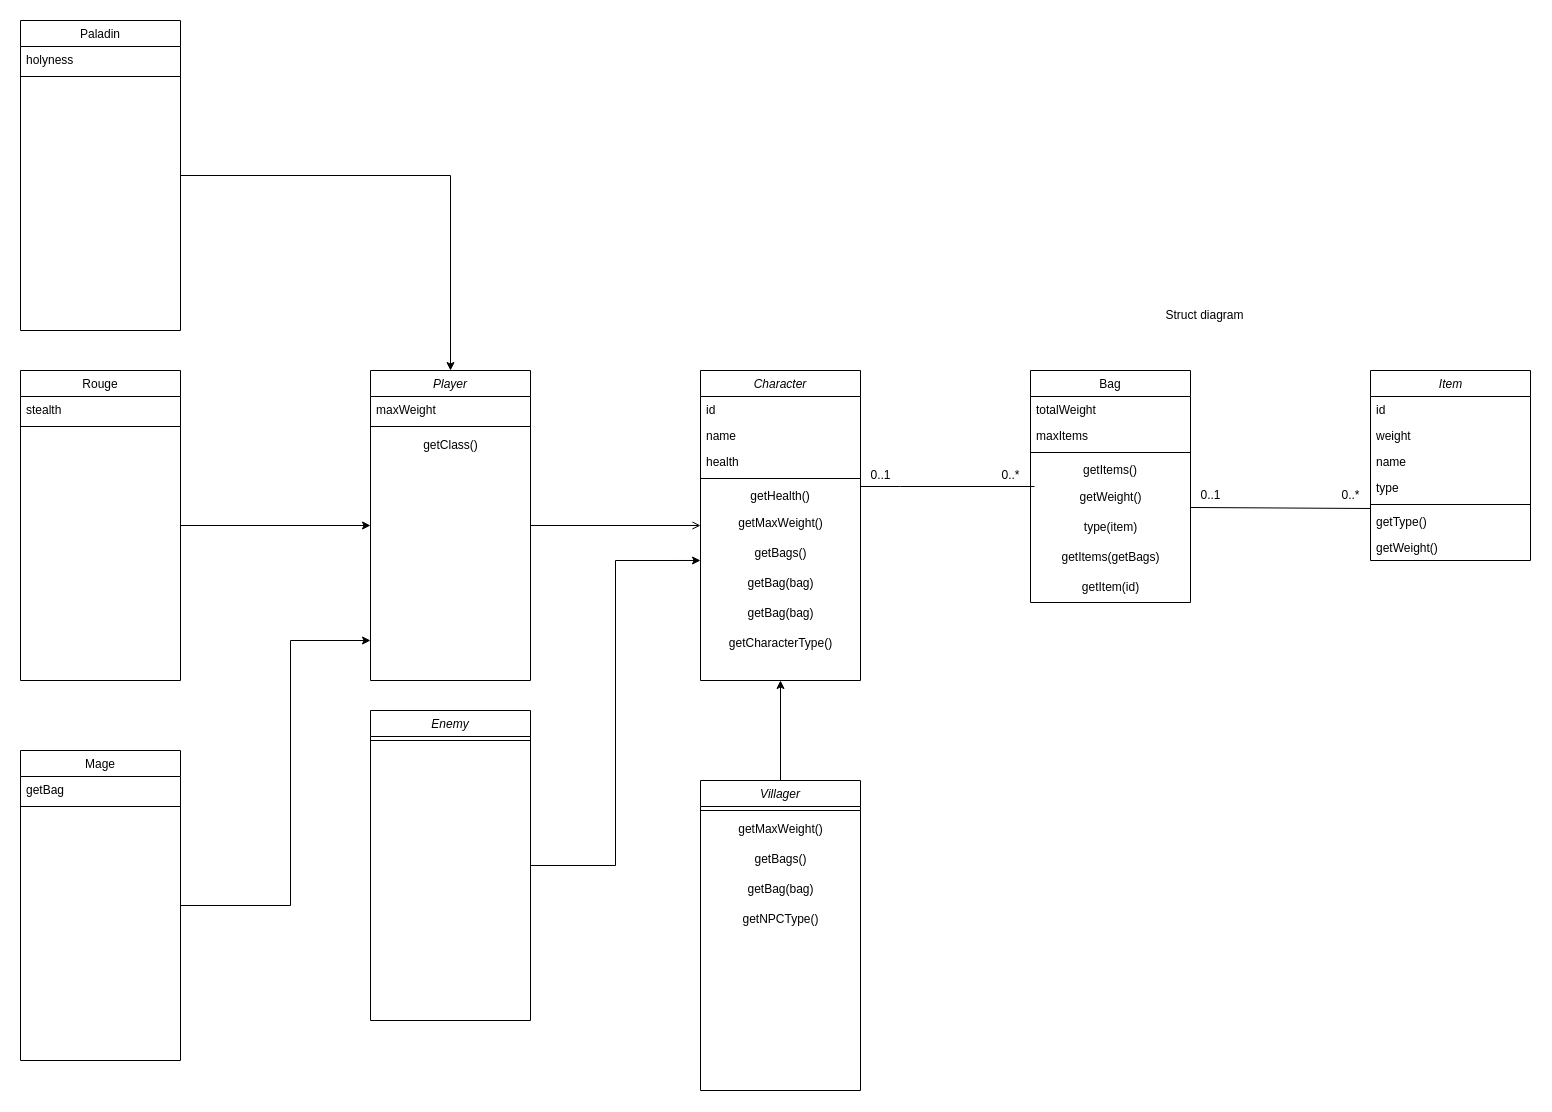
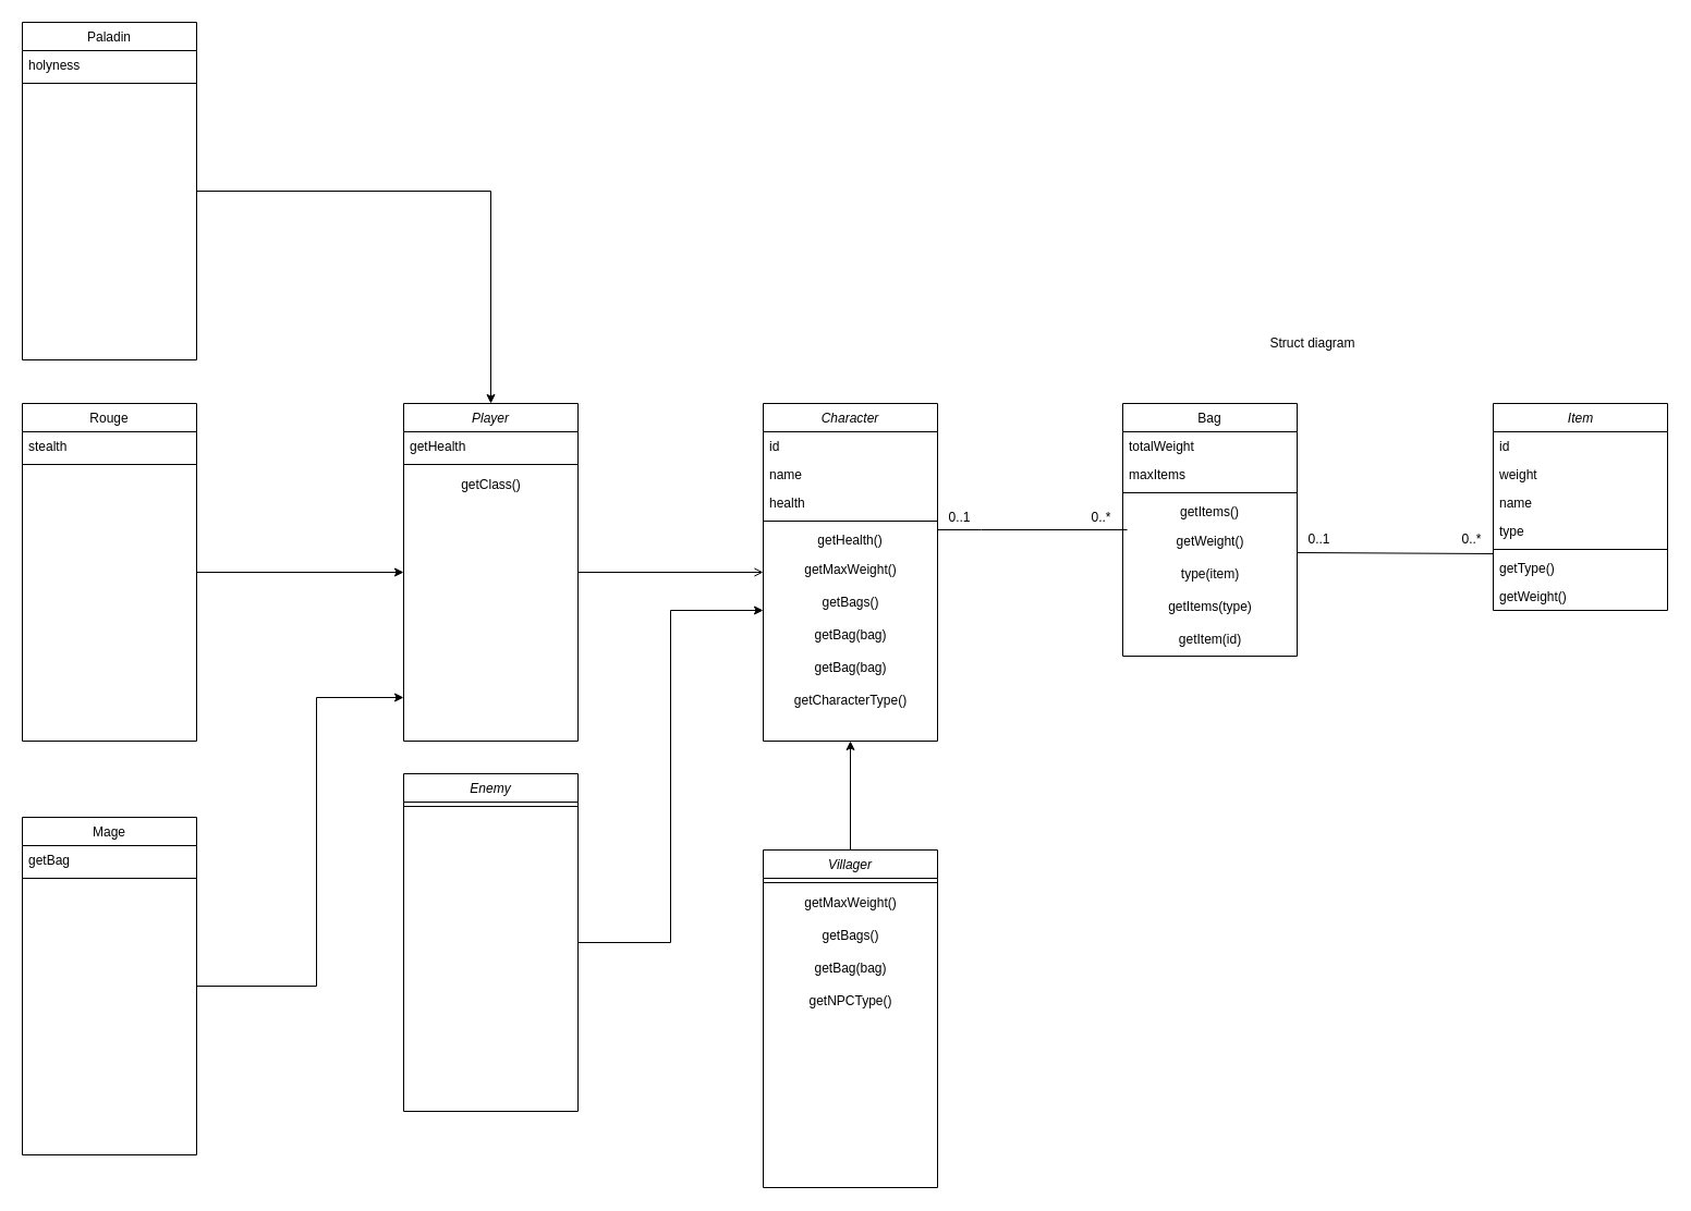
  <mxCell id="0" />
  <mxCell id="1" parent="0" />
  <mxCell id="2" style="rounded=0;orthogonalLoop=1;jettySize=auto;html=1;entryX=0;entryY=0;entryDx=0;entryDy=0;entryPerimeter=0;endArrow=none;endFill=0;exitX=1;exitY=0.833;exitDx=0;exitDy=0;exitPerimeter=0;" parent="1" source="8" target="19" edge="1"><mxGeometry relative="1" as="geometry" /></mxCell>
  <mxCell id="3" value="Bag" style="swimlane;fontStyle=0;align=center;verticalAlign=top;childLayout=stackLayout;horizontal=1;startSize=26;horizontalStack=0;resizeParent=1;resizeLast=0;collapsible=1;marginBottom=0;rounded=0;shadow=0;strokeWidth=1;" parent="1" vertex="1"><mxGeometry x="1030" y="370" width="160" height="232" as="geometry"><mxRectangle x="230" y="140" width="160" height="26" as="alternateBounds" /></mxGeometry></mxCell>
  <mxCell id="4" value="totalWeight" style="text;align=left;verticalAlign=top;spacingLeft=4;spacingRight=4;overflow=hidden;rotatable=0;points=[[0,0.5],[1,0.5]];portConstraint=eastwest;" parent="3" vertex="1"><mxGeometry y="26" width="160" height="26" as="geometry" /></mxCell>
  <mxCell id="5" value="maxItems" style="text;align=left;verticalAlign=top;spacingLeft=4;spacingRight=4;overflow=hidden;rotatable=0;points=[[0,0.5],[1,0.5]];portConstraint=eastwest;rounded=0;shadow=0;html=0;" parent="3" vertex="1"><mxGeometry y="52" width="160" height="26" as="geometry" /></mxCell>
  <mxCell id="6" value="" style="line;html=1;strokeWidth=1;align=left;verticalAlign=middle;spacingTop=-1;spacingLeft=3;spacingRight=3;rotatable=0;labelPosition=right;points=[];portConstraint=eastwest;" parent="3" vertex="1"><mxGeometry y="78" width="160" height="8" as="geometry" /></mxCell>
  <mxCell id="7" value="getItems()" style="text;align=center;verticalAlign=top;spacingLeft=4;spacingRight=4;overflow=hidden;rotatable=0;points=[[0,0.5],[1,0.5]];portConstraint=eastwest;" parent="3" vertex="1"><mxGeometry y="86" width="160" height="26" as="geometry" /></mxCell>
  <mxCell id="8" value="getWeight()" style="text;html=1;align=center;verticalAlign=middle;resizable=0;points=[];autosize=1;strokeColor=none;fillColor=none;" parent="3" vertex="1"><mxGeometry y="112" width="160" height="30" as="geometry" /></mxCell>
  <mxCell id="9" value="type(item)" style="text;html=1;align=center;verticalAlign=middle;resizable=0;points=[];autosize=1;strokeColor=none;fillColor=none;" parent="3" vertex="1"><mxGeometry y="142" width="160" height="30" as="geometry" /></mxCell>
- <mxCell id="10" value="getItems(getBags)" style="text;html=1;align=center;verticalAlign=middle;resizable=0;points=[];autosize=1;strokeColor=none;fillColor=none;" parent="3" vertex="1"><mxGeometry y="172" width="160" height="30" as="geometry" /></mxCell>
+ <mxCell id="10" value="getItems(type)" style="text;html=1;align=center;verticalAlign=middle;resizable=0;points=[];autosize=1;strokeColor=none;fillColor=none;" parent="3" vertex="1"><mxGeometry y="172" width="160" height="30" as="geometry" /></mxCell>
  <mxCell id="11" value="getItem(id)" style="text;html=1;align=center;verticalAlign=middle;resizable=0;points=[];autosize=1;strokeColor=none;fillColor=none;" parent="3" vertex="1"><mxGeometry y="202" width="160" height="30" as="geometry" /></mxCell>
  <mxCell id="12" value="Struct diagram" style="text;html=1;align=center;verticalAlign=middle;resizable=0;points=[];autosize=1;strokeColor=none;fillColor=none;" parent="1" vertex="1"><mxGeometry x="1154" y="300" width="100" height="30" as="geometry" /></mxCell>
  <mxCell id="13" value="Item" style="swimlane;fontStyle=2;align=center;verticalAlign=top;childLayout=stackLayout;horizontal=1;startSize=26;horizontalStack=0;resizeParent=1;resizeLast=0;collapsible=1;marginBottom=0;rounded=0;shadow=0;strokeWidth=1;html=1;" parent="1" vertex="1"><mxGeometry x="1370" y="370" width="160" height="190" as="geometry"><mxRectangle x="230" y="140" width="160" height="26" as="alternateBounds" /></mxGeometry></mxCell>
  <mxCell id="14" value="id" style="text;align=left;verticalAlign=top;spacingLeft=4;spacingRight=4;overflow=hidden;rotatable=0;points=[[0,0.5],[1,0.5]];portConstraint=eastwest;" parent="13" vertex="1"><mxGeometry y="26" width="160" height="26" as="geometry" /></mxCell>
  <mxCell id="15" value="weight" style="text;align=left;verticalAlign=top;spacingLeft=4;spacingRight=4;overflow=hidden;rotatable=0;points=[[0,0.5],[1,0.5]];portConstraint=eastwest;" parent="13" vertex="1"><mxGeometry y="52" width="160" height="26" as="geometry" /></mxCell>
  <mxCell id="16" value="name" style="text;align=left;verticalAlign=top;spacingLeft=4;spacingRight=4;overflow=hidden;rotatable=0;points=[[0,0.5],[1,0.5]];portConstraint=eastwest;" parent="13" vertex="1"><mxGeometry y="78" width="160" height="26" as="geometry" /></mxCell>
  <mxCell id="17" value="type" style="text;align=left;verticalAlign=top;spacingLeft=4;spacingRight=4;overflow=hidden;rotatable=0;points=[[0,0.5],[1,0.5]];portConstraint=eastwest;rounded=0;shadow=0;html=0;" parent="13" vertex="1"><mxGeometry y="104" width="160" height="26" as="geometry" /></mxCell>
  <mxCell id="18" value="" style="line;html=1;strokeWidth=1;align=left;verticalAlign=middle;spacingTop=-1;spacingLeft=3;spacingRight=3;rotatable=0;labelPosition=right;points=[];portConstraint=eastwest;" parent="13" vertex="1"><mxGeometry y="130" width="160" height="8" as="geometry" /></mxCell>
  <mxCell id="19" value="getType()" style="text;align=left;verticalAlign=top;spacingLeft=4;spacingRight=4;overflow=hidden;rotatable=0;points=[[0,0.5],[1,0.5]];portConstraint=eastwest;" parent="13" vertex="1"><mxGeometry y="138" width="160" height="26" as="geometry" /></mxCell>
  <mxCell id="20" value="getWeight()" style="text;align=left;verticalAlign=top;spacingLeft=4;spacingRight=4;overflow=hidden;rotatable=0;points=[[0,0.5],[1,0.5]];portConstraint=eastwest;" parent="13" vertex="1"><mxGeometry y="164" width="160" height="26" as="geometry" /></mxCell>
  <mxCell id="21" value="0..1" style="text;html=1;align=center;verticalAlign=middle;resizable=0;points=[];autosize=1;strokeColor=none;fillColor=none;" parent="1" vertex="1"><mxGeometry x="1190" y="480" width="40" height="30" as="geometry" /></mxCell>
  <mxCell id="22" value="0..*" style="text;html=1;align=center;verticalAlign=middle;resizable=0;points=[];autosize=1;strokeColor=none;fillColor=none;" parent="1" vertex="1"><mxGeometry x="1330" y="480" width="40" height="30" as="geometry" /></mxCell>
  <mxCell id="23" value="Character" style="swimlane;fontStyle=2;align=center;verticalAlign=top;childLayout=stackLayout;horizontal=1;startSize=26;horizontalStack=0;resizeParent=1;resizeLast=0;collapsible=1;marginBottom=0;rounded=0;shadow=0;strokeWidth=1;" parent="1" vertex="1"><mxGeometry x="700" y="370" width="160" height="310" as="geometry"><mxRectangle x="230" y="140" width="160" height="26" as="alternateBounds" /></mxGeometry></mxCell>
  <mxCell id="24" value="id" style="text;align=left;verticalAlign=top;spacingLeft=4;spacingRight=4;overflow=hidden;rotatable=0;points=[[0,0.5],[1,0.5]];portConstraint=eastwest;rounded=0;shadow=0;html=0;" parent="23" vertex="1"><mxGeometry y="26" width="160" height="26" as="geometry" /></mxCell>
  <mxCell id="25" value="name" style="text;align=left;verticalAlign=top;spacingLeft=4;spacingRight=4;overflow=hidden;rotatable=0;points=[[0,0.5],[1,0.5]];portConstraint=eastwest;rounded=0;shadow=0;html=0;" parent="23" vertex="1"><mxGeometry y="52" width="160" height="26" as="geometry" /></mxCell>
  <mxCell id="26" value="health" style="text;align=left;verticalAlign=top;spacingLeft=4;spacingRight=4;overflow=hidden;rotatable=0;points=[[0,0.5],[1,0.5]];portConstraint=eastwest;rounded=0;shadow=0;html=0;" parent="23" vertex="1"><mxGeometry y="78" width="160" height="26" as="geometry" /></mxCell>
  <mxCell id="27" value="" style="line;html=1;strokeWidth=1;align=left;verticalAlign=middle;spacingTop=-1;spacingLeft=3;spacingRight=3;rotatable=0;labelPosition=right;points=[];portConstraint=eastwest;" parent="23" vertex="1"><mxGeometry y="104" width="160" height="8" as="geometry" /></mxCell>
  <mxCell id="28" value="getHealth()" style="text;align=center;verticalAlign=top;spacingLeft=4;spacingRight=4;overflow=hidden;rotatable=0;points=[[0,0.5],[1,0.5]];portConstraint=eastwest;" parent="23" vertex="1"><mxGeometry y="112" width="160" height="26" as="geometry" /></mxCell>
  <mxCell id="29" value="getMaxWeight()" style="text;html=1;align=center;verticalAlign=middle;resizable=0;points=[];autosize=1;strokeColor=none;fillColor=none;" parent="23" vertex="1"><mxGeometry y="138" width="160" height="30" as="geometry" /></mxCell>
  <mxCell id="30" value="getBags()" style="text;html=1;align=center;verticalAlign=middle;resizable=0;points=[];autosize=1;strokeColor=none;fillColor=none;" parent="23" vertex="1"><mxGeometry y="168" width="160" height="30" as="geometry" /></mxCell>
  <mxCell id="31" value="getBag(bag)" style="text;html=1;align=center;verticalAlign=middle;resizable=0;points=[];autosize=1;strokeColor=none;fillColor=none;" parent="23" vertex="1"><mxGeometry y="198" width="160" height="30" as="geometry" /></mxCell>
  <mxCell id="32" value="getBag(bag)" style="text;html=1;align=center;verticalAlign=middle;resizable=0;points=[];autosize=1;strokeColor=none;fillColor=none;" parent="23" vertex="1"><mxGeometry y="228" width="160" height="30" as="geometry" /></mxCell>
  <mxCell id="33" value="getCharacterType()" style="text;html=1;align=center;verticalAlign=middle;resizable=0;points=[];autosize=1;strokeColor=none;fillColor=none;" parent="23" vertex="1"><mxGeometry y="258" width="160" height="30" as="geometry" /></mxCell>
  <mxCell id="34" style="edgeStyle=orthogonalEdgeStyle;rounded=0;orthogonalLoop=1;jettySize=auto;html=1;entryX=0.025;entryY=0.133;entryDx=0;entryDy=0;entryPerimeter=0;endArrow=none;endFill=0;" parent="1" source="23" target="8" edge="1"><mxGeometry relative="1" as="geometry"><Array as="points"><mxPoint x="900" y="486" /><mxPoint x="900" y="486" /></Array></mxGeometry></mxCell>
  <mxCell id="35" value="0..*" style="text;html=1;align=center;verticalAlign=middle;resizable=0;points=[];autosize=1;strokeColor=none;fillColor=none;" parent="1" vertex="1"><mxGeometry x="990" y="460" width="40" height="30" as="geometry" /></mxCell>
  <mxCell id="36" value="0..1" style="text;html=1;align=center;verticalAlign=middle;resizable=0;points=[];autosize=1;strokeColor=none;fillColor=none;" parent="1" vertex="1"><mxGeometry x="860" y="460" width="40" height="30" as="geometry" /></mxCell>
  <mxCell id="37" style="edgeStyle=orthogonalEdgeStyle;rounded=0;orthogonalLoop=1;jettySize=auto;html=1;endArrow=open;" parent="1" source="38" target="23" edge="1"><mxGeometry relative="1" as="geometry" /></mxCell>
  <mxCell id="38" value="Player" style="swimlane;fontStyle=2;align=center;verticalAlign=top;childLayout=stackLayout;horizontal=1;startSize=26;horizontalStack=0;resizeParent=1;resizeLast=0;collapsible=1;marginBottom=0;rounded=0;shadow=0;strokeWidth=1;" parent="1" vertex="1"><mxGeometry x="370" y="370" width="160" height="310" as="geometry"><mxRectangle x="230" y="140" width="160" height="26" as="alternateBounds" /></mxGeometry></mxCell>
- <mxCell id="39" value="maxWeight" style="text;align=left;verticalAlign=top;spacingLeft=4;spacingRight=4;overflow=hidden;rotatable=0;points=[[0,0.5],[1,0.5]];portConstraint=eastwest;" parent="38" vertex="1"><mxGeometry y="26" width="160" height="26" as="geometry" /></mxCell>
+ <mxCell id="39" value="getHealth" style="text;align=left;verticalAlign=top;spacingLeft=4;spacingRight=4;overflow=hidden;rotatable=0;points=[[0,0.5],[1,0.5]];portConstraint=eastwest;" parent="38" vertex="1"><mxGeometry y="26" width="160" height="26" as="geometry" /></mxCell>
  <mxCell id="40" value="" style="line;html=1;strokeWidth=1;align=left;verticalAlign=middle;spacingTop=-1;spacingLeft=3;spacingRight=3;rotatable=0;labelPosition=right;points=[];portConstraint=eastwest;" parent="38" vertex="1"><mxGeometry y="52" width="160" height="8" as="geometry" /></mxCell>
  <mxCell id="41" value="getClass()" style="text;html=1;align=center;verticalAlign=middle;resizable=0;points=[];autosize=1;strokeColor=none;fillColor=none;" parent="38" vertex="1"><mxGeometry y="60" width="160" height="30" as="geometry" /></mxCell>
  <mxCell id="42" style="edgeStyle=orthogonalEdgeStyle;rounded=0;orthogonalLoop=1;jettySize=auto;html=1;" parent="1" source="43" target="23" edge="1"><mxGeometry relative="1" as="geometry" /></mxCell>
  <mxCell id="43" value="Villager" style="swimlane;fontStyle=2;align=center;verticalAlign=top;childLayout=stackLayout;horizontal=1;startSize=26;horizontalStack=0;resizeParent=1;resizeLast=0;collapsible=1;marginBottom=0;rounded=0;shadow=0;strokeWidth=1;" parent="1" vertex="1"><mxGeometry x="700" y="780" width="160" height="310" as="geometry"><mxRectangle x="230" y="140" width="160" height="26" as="alternateBounds" /></mxGeometry></mxCell>
  <mxCell id="44" value="" style="line;html=1;strokeWidth=1;align=left;verticalAlign=middle;spacingTop=-1;spacingLeft=3;spacingRight=3;rotatable=0;labelPosition=right;points=[];portConstraint=eastwest;" parent="43" vertex="1"><mxGeometry y="26" width="160" height="8" as="geometry" /></mxCell>
  <mxCell id="45" value="getMaxWeight()" style="text;html=1;align=center;verticalAlign=middle;resizable=0;points=[];autosize=1;strokeColor=none;fillColor=none;" parent="43" vertex="1"><mxGeometry y="34" width="160" height="30" as="geometry" /></mxCell>
  <mxCell id="46" value="getBags()" style="text;html=1;align=center;verticalAlign=middle;resizable=0;points=[];autosize=1;strokeColor=none;fillColor=none;" parent="43" vertex="1"><mxGeometry y="64" width="160" height="30" as="geometry" /></mxCell>
  <mxCell id="47" value="getBag(bag)" style="text;html=1;align=center;verticalAlign=middle;resizable=0;points=[];autosize=1;strokeColor=none;fillColor=none;" parent="43" vertex="1"><mxGeometry y="94" width="160" height="30" as="geometry" /></mxCell>
  <mxCell id="48" value="getNPCType()" style="text;html=1;align=center;verticalAlign=middle;resizable=0;points=[];autosize=1;strokeColor=none;fillColor=none;" parent="43" vertex="1"><mxGeometry y="124" width="160" height="30" as="geometry" /></mxCell>
  <mxCell id="49" style="edgeStyle=orthogonalEdgeStyle;rounded=0;orthogonalLoop=1;jettySize=auto;html=1;" parent="1" source="50" target="38" edge="1"><mxGeometry relative="1" as="geometry" /></mxCell>
  <mxCell id="50" value="Rouge" style="swimlane;fontStyle=0;align=center;verticalAlign=top;childLayout=stackLayout;horizontal=1;startSize=26;horizontalStack=0;resizeParent=1;resizeLast=0;collapsible=1;marginBottom=0;rounded=0;shadow=0;strokeWidth=1;" parent="1" vertex="1"><mxGeometry x="20" y="370" width="160" height="310" as="geometry"><mxRectangle x="230" y="140" width="160" height="26" as="alternateBounds" /></mxGeometry></mxCell>
  <mxCell id="51" value="stealth" style="text;align=left;verticalAlign=top;spacingLeft=4;spacingRight=4;overflow=hidden;rotatable=0;points=[[0,0.5],[1,0.5]];portConstraint=eastwest;" parent="50" vertex="1"><mxGeometry y="26" width="160" height="26" as="geometry" /></mxCell>
  <mxCell id="52" value="" style="line;html=1;strokeWidth=1;align=left;verticalAlign=middle;spacingTop=-1;spacingLeft=3;spacingRight=3;rotatable=0;labelPosition=right;points=[];portConstraint=eastwest;" parent="50" vertex="1"><mxGeometry y="52" width="160" height="8" as="geometry" /></mxCell>
  <mxCell id="53" style="edgeStyle=orthogonalEdgeStyle;rounded=0;orthogonalLoop=1;jettySize=auto;html=1;" parent="1" source="54" target="38" edge="1"><mxGeometry relative="1" as="geometry" /></mxCell>
  <mxCell id="54" value="Paladin" style="swimlane;fontStyle=0;align=center;verticalAlign=top;childLayout=stackLayout;horizontal=1;startSize=26;horizontalStack=0;resizeParent=1;resizeLast=0;collapsible=1;marginBottom=0;rounded=0;shadow=0;strokeWidth=1;" parent="1" vertex="1"><mxGeometry x="20" y="20" width="160" height="310" as="geometry"><mxRectangle x="230" y="140" width="160" height="26" as="alternateBounds" /></mxGeometry></mxCell>
  <mxCell id="55" value="holyness" style="text;align=left;verticalAlign=top;spacingLeft=4;spacingRight=4;overflow=hidden;rotatable=0;points=[[0,0.5],[1,0.5]];portConstraint=eastwest;" parent="54" vertex="1"><mxGeometry y="26" width="160" height="26" as="geometry" /></mxCell>
  <mxCell id="56" value="" style="line;html=1;strokeWidth=1;align=left;verticalAlign=middle;spacingTop=-1;spacingLeft=3;spacingRight=3;rotatable=0;labelPosition=right;points=[];portConstraint=eastwest;" parent="54" vertex="1"><mxGeometry y="52" width="160" height="8" as="geometry" /></mxCell>
  <mxCell id="57" style="edgeStyle=orthogonalEdgeStyle;rounded=0;orthogonalLoop=1;jettySize=auto;html=1;" parent="1" source="58" target="38" edge="1"><mxGeometry relative="1" as="geometry"><Array as="points"><mxPoint x="290" y="905" /><mxPoint x="290" y="640" /></Array></mxGeometry></mxCell>
  <mxCell id="58" value="Mage" style="swimlane;fontStyle=0;align=center;verticalAlign=top;childLayout=stackLayout;horizontal=1;startSize=26;horizontalStack=0;resizeParent=1;resizeLast=0;collapsible=1;marginBottom=0;rounded=0;shadow=0;strokeWidth=1;" parent="1" vertex="1"><mxGeometry x="20" y="750" width="160" height="310" as="geometry"><mxRectangle x="230" y="140" width="160" height="26" as="alternateBounds" /></mxGeometry></mxCell>
  <mxCell id="59" value="getBag" style="text;align=left;verticalAlign=top;spacingLeft=4;spacingRight=4;overflow=hidden;rotatable=0;points=[[0,0.5],[1,0.5]];portConstraint=eastwest;" parent="58" vertex="1"><mxGeometry y="26" width="160" height="26" as="geometry" /></mxCell>
  <mxCell id="60" value="" style="line;html=1;strokeWidth=1;align=left;verticalAlign=middle;spacingTop=-1;spacingLeft=3;spacingRight=3;rotatable=0;labelPosition=right;points=[];portConstraint=eastwest;" parent="58" vertex="1"><mxGeometry y="52" width="160" height="8" as="geometry" /></mxCell>
  <mxCell id="61" value="Enemy" style="swimlane;fontStyle=2;align=center;verticalAlign=top;childLayout=stackLayout;horizontal=1;startSize=26;horizontalStack=0;resizeParent=1;resizeLast=0;collapsible=1;marginBottom=0;rounded=0;shadow=0;strokeWidth=1;" parent="1" vertex="1"><mxGeometry x="370" y="710" width="160" height="310" as="geometry"><mxRectangle x="230" y="140" width="160" height="26" as="alternateBounds" /></mxGeometry></mxCell>
  <mxCell id="62" value="" style="line;html=1;strokeWidth=1;align=left;verticalAlign=middle;spacingTop=-1;spacingLeft=3;spacingRight=3;rotatable=0;labelPosition=right;points=[];portConstraint=eastwest;" parent="61" vertex="1"><mxGeometry y="26" width="160" height="8" as="geometry" /></mxCell>
  <mxCell id="63" style="edgeStyle=orthogonalEdgeStyle;rounded=0;orthogonalLoop=1;jettySize=auto;html=1;entryX=0;entryY=0.733;entryDx=0;entryDy=0;entryPerimeter=0;" edge="1" parent="1" source="61" target="30"><mxGeometry relative="1" as="geometry" /></mxCell>
